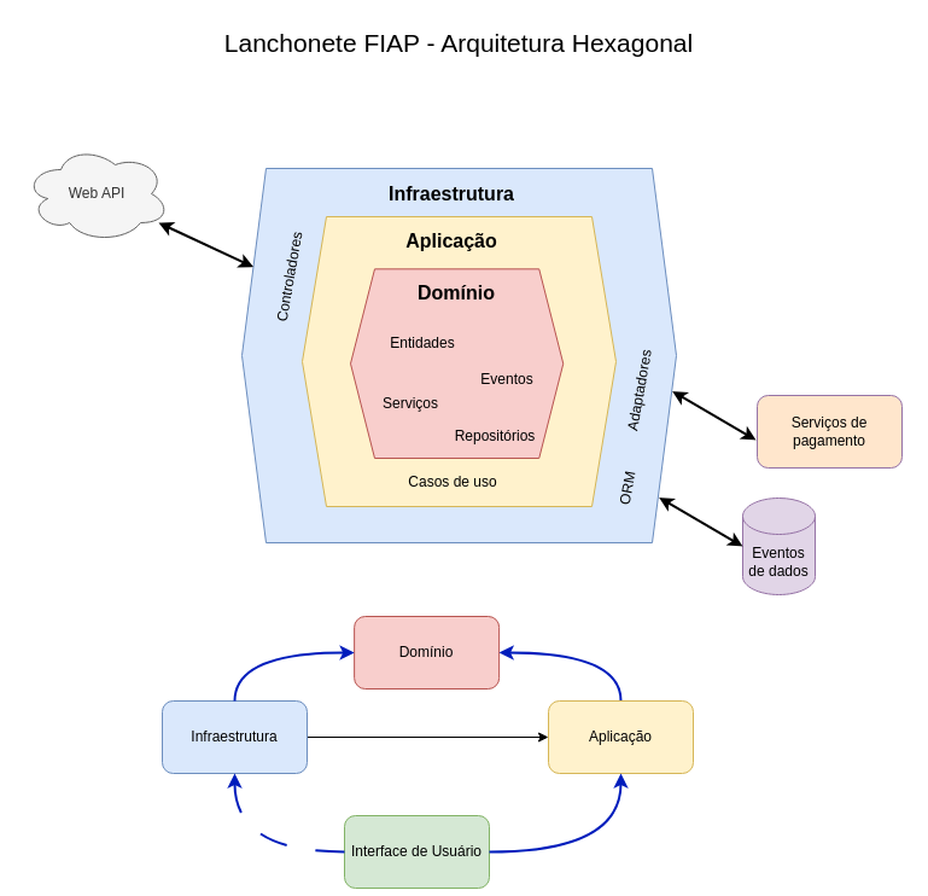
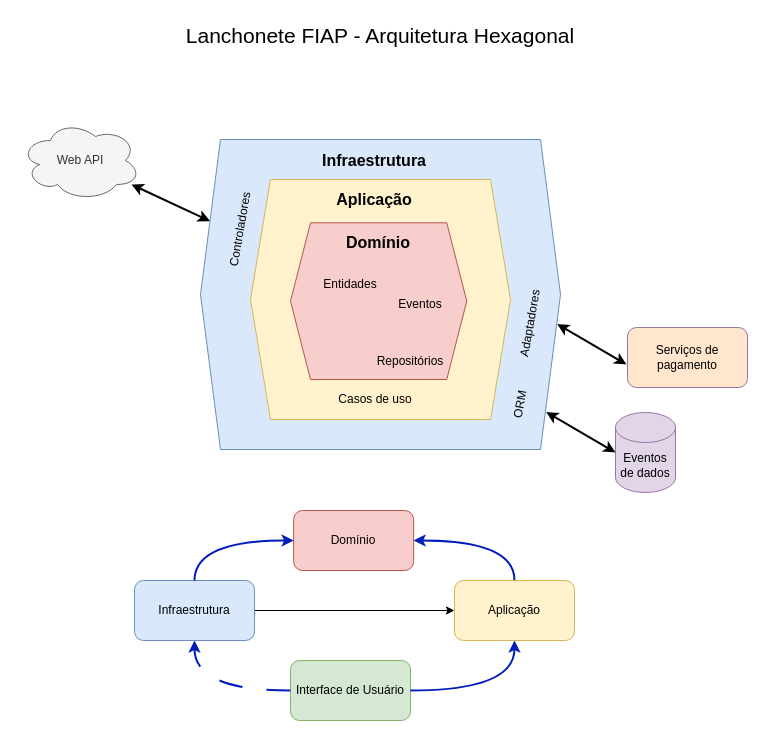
  <mxCell id="0" />
  <mxCell id="1" parent="0" />
  <mxCell id="2" value="" style="shape=hexagon;perimeter=hexagonPerimeter2;whiteSpace=wrap;html=1;fixedSize=1;rotation=0;fillColor=#dae8fc;strokeColor=#6c8ebf;" parent="1" vertex="1"><mxGeometry x="200" y="139" width="360" height="310" as="geometry"><mxPoint x="50" as="offset" /></mxGeometry></mxCell>
  <mxCell id="3" value="" style="shape=hexagon;perimeter=hexagonPerimeter2;whiteSpace=wrap;html=1;fixedSize=1;rotation=0;fillColor=#fff2cc;strokeColor=#d6b656;" parent="1" vertex="1"><mxGeometry x="250" y="179" width="260" height="240" as="geometry"><mxPoint x="50" as="offset" /></mxGeometry></mxCell>
  <mxCell id="4" value="Eventos de dados" style="shape=cylinder3;whiteSpace=wrap;html=1;boundedLbl=1;backgroundOutline=1;size=15;fillColor=#e1d5e7;strokeColor=#9673a6;" parent="1" vertex="1"><mxGeometry x="615" y="412" width="60" height="80" as="geometry" /></mxCell>
  <mxCell id="5" value="Web API" style="ellipse;shape=cloud;whiteSpace=wrap;html=1;fillColor=#f5f5f5;fontColor=#333333;strokeColor=#666666;" parent="1" vertex="1"><mxGeometry x="20" y="120" width="120" height="80" as="geometry" /></mxCell>
  <mxCell id="6" value="" style="shape=hexagon;perimeter=hexagonPerimeter2;whiteSpace=wrap;html=1;fixedSize=1;fillColor=#f8cecc;strokeColor=#b85450;" parent="1" vertex="1"><mxGeometry x="290" y="222.33" width="176.25" height="156.67" as="geometry" /></mxCell>
  <mxCell id="7" value="Aplicação" style="text;html=1;align=center;verticalAlign=middle;whiteSpace=wrap;rounded=0;fontStyle=1;fontSize=16;" parent="1" vertex="1"><mxGeometry x="344" y="184.33" width="60" height="30" as="geometry" /></mxCell>
  <mxCell id="8" value="Casos de uso" style="text;html=1;align=center;verticalAlign=middle;whiteSpace=wrap;rounded=0;" parent="1" vertex="1"><mxGeometry x="335" y="384" width="80" height="30" as="geometry" /></mxCell>
  <mxCell id="9" value="Infraestrutura" style="text;html=1;align=center;verticalAlign=middle;whiteSpace=wrap;rounded=0;fontStyle=1;fontSize=16;" parent="1" vertex="1"><mxGeometry x="334" y="145" width="80" height="30" as="geometry" /></mxCell>
  <mxCell id="10" value="Domínio" style="text;html=1;align=center;verticalAlign=middle;whiteSpace=wrap;rounded=0;fontStyle=1;fontSize=16;" parent="1" vertex="1"><mxGeometry x="338.13" y="227.33" width="80" height="30" as="geometry" /></mxCell>
  <mxCell id="11" value="Controladores" style="text;html=1;align=center;verticalAlign=middle;whiteSpace=wrap;rounded=0;rotation=-80;" parent="1" vertex="1"><mxGeometry x="210" y="214" width="60" height="30" as="geometry" /></mxCell>
  <mxCell id="12" value="Entidades" style="text;html=1;align=center;verticalAlign=middle;whiteSpace=wrap;rounded=0;" parent="1" vertex="1"><mxGeometry x="320" y="269" width="60" height="30" as="geometry" /></mxCell>
  <mxCell id="13" value="Repositórios" style="text;html=1;align=center;verticalAlign=middle;whiteSpace=wrap;rounded=0;" parent="1" vertex="1"><mxGeometry x="380" y="346" width="60" height="30" as="geometry" /></mxCell>
- <mxCell id="14" value="Serviços" style="text;html=1;align=center;verticalAlign=middle;whiteSpace=wrap;rounded=0;" parent="1" vertex="1"><mxGeometry x="310" y="319" width="60" height="30" as="geometry" /></mxCell>
- <mxCell id="15" value="Eventos" style="text;html=1;align=center;verticalAlign=middle;whiteSpace=wrap;rounded=0;" parent="1" vertex="1"><mxGeometry x="390" y="299" width="60" height="30" as="geometry" /></mxCell>
+ <mxCell id="15" value="Eventos" style="text;html=1;align=center;verticalAlign=middle;whiteSpace=wrap;rounded=0;" parent="1" vertex="1"><mxGeometry x="390" y="289" width="60" height="30" as="geometry" /></mxCell>
  <mxCell id="16" value="ORM" style="text;html=1;align=center;verticalAlign=middle;whiteSpace=wrap;rounded=0;rotation=-80;" parent="1" vertex="1"><mxGeometry x="490" y="389" width="60" height="30" as="geometry" /></mxCell>
  <mxCell id="17" value="" style="endArrow=classic;startArrow=classic;html=1;entryX=0;entryY=0.5;entryDx=0;entryDy=0;entryPerimeter=0;exitX=0.974;exitY=0.763;exitDx=0;exitDy=0;exitPerimeter=0;strokeWidth=2;" parent="1" target="4" edge="1"><mxGeometry width="50" height="50" relative="1" as="geometry"><mxPoint x="545.64" y="411.53" as="sourcePoint" /><mxPoint x="605" y="425" as="targetPoint" /></mxGeometry></mxCell>
  <mxCell id="18" value="" style="endArrow=classic;startArrow=classic;html=1;exitX=0.925;exitY=0.8;exitDx=0;exitDy=0;exitPerimeter=0;entryX=0;entryY=0.25;entryDx=0;entryDy=0;strokeWidth=2;" parent="1" source="5" target="2" edge="1"><mxGeometry width="50" height="50" relative="1" as="geometry"><mxPoint x="150" y="229" as="sourcePoint" /><mxPoint x="200" y="179" as="targetPoint" /></mxGeometry></mxCell>
  <mxCell id="19" value="Domínio" style="rounded=1;whiteSpace=wrap;html=1;fillColor=#f8cecc;strokeColor=#b85450;" parent="1" vertex="1"><mxGeometry x="293.13" y="510" width="120" height="60" as="geometry" /></mxCell>
  <mxCell id="20" style="edgeStyle=none;html=1;" parent="1" source="21" target="23" edge="1"><mxGeometry relative="1" as="geometry" /></mxCell>
  <mxCell id="21" value="Infraestrutura" style="rounded=1;whiteSpace=wrap;html=1;fillColor=#dae8fc;strokeColor=#6c8ebf;" parent="1" vertex="1"><mxGeometry x="134" y="580" width="120" height="60" as="geometry" /></mxCell>
  <mxCell id="22" style="edgeStyle=orthogonalEdgeStyle;html=1;entryX=1;entryY=0.5;entryDx=0;entryDy=0;curved=1;exitX=0.5;exitY=0;exitDx=0;exitDy=0;fillColor=#0050ef;strokeColor=#001DBC;strokeWidth=2;" parent="1" source="23" target="19" edge="1"><mxGeometry relative="1" as="geometry" /></mxCell>
  <mxCell id="23" value="Aplicação" style="rounded=1;whiteSpace=wrap;html=1;fillColor=#fff2cc;strokeColor=#d6b656;" parent="1" vertex="1"><mxGeometry x="454" y="580" width="120" height="60" as="geometry" /></mxCell>
- <mxCell id="24" value="Interface de Usuário" style="rounded=1;whiteSpace=wrap;html=1;fillColor=#d5e8d4;strokeColor=#82b366;" parent="1" vertex="1"><mxGeometry x="285" y="675" width="120" height="60" as="geometry" /></mxCell>
+ <mxCell id="24" value="Interface de Usuário" style="rounded=1;whiteSpace=wrap;html=1;fillColor=#d5e8d4;strokeColor=#82b366;" parent="1" vertex="1"><mxGeometry x="290" y="660" width="120" height="60" as="geometry" /></mxCell>
  <mxCell id="25" style="edgeStyle=orthogonalEdgeStyle;html=1;entryX=0;entryY=0.5;entryDx=0;entryDy=0;curved=1;exitX=0.5;exitY=0;exitDx=0;exitDy=0;fillColor=#0050ef;strokeColor=#001DBC;strokeWidth=2;" parent="1" source="21" target="19" edge="1"><mxGeometry relative="1" as="geometry"><mxPoint x="246" y="559.75" as="sourcePoint" /><mxPoint x="144" y="519.75" as="targetPoint" /></mxGeometry></mxCell>
  <mxCell id="26" style="edgeStyle=orthogonalEdgeStyle;html=1;entryX=0.5;entryY=1;entryDx=0;entryDy=0;curved=1;fillColor=#0050ef;strokeColor=#001DBC;strokeWidth=2;" parent="1" source="24" target="23" edge="1"><mxGeometry relative="1" as="geometry"><mxPoint x="564.5" y="719.5" as="sourcePoint" /><mxPoint x="463.5" y="679.5" as="targetPoint" /></mxGeometry></mxCell>
  <mxCell id="27" style="edgeStyle=orthogonalEdgeStyle;html=1;entryX=0.5;entryY=1;entryDx=0;entryDy=0;curved=1;exitX=0;exitY=0.5;exitDx=0;exitDy=0;dashed=1;dashPattern=12 12;fillColor=#0050ef;strokeColor=#001DBC;strokeWidth=2;" parent="1" source="24" target="21" edge="1"><mxGeometry relative="1" as="geometry"><mxPoint x="100.5" y="710" as="sourcePoint" /><mxPoint x="204.5" y="660" as="targetPoint" /></mxGeometry></mxCell>
  <mxCell id="28" value="Lanchonete FIAP - Arquitetura Hexagonal" style="text;html=1;align=center;verticalAlign=middle;whiteSpace=wrap;rounded=0;strokeWidth=1;fontSize=21;" parent="1" vertex="1"><mxGeometry x="171.06" y="20" width="417.87" height="30" as="geometry" /></mxCell>
  <mxCell id="29" value="Adaptadores" style="text;html=1;align=center;verticalAlign=middle;whiteSpace=wrap;rounded=0;rotation=-80;" vertex="1" parent="1"><mxGeometry x="500" y="308" width="60" height="30" as="geometry" /></mxCell>
  <mxCell id="30" value="Serviços de pagamento" style="rounded=1;whiteSpace=wrap;html=1;fillColor=#ffe6cc;strokeColor=#9673a6;" vertex="1" parent="1"><mxGeometry x="627" y="327" width="120" height="60" as="geometry" /></mxCell>
  <mxCell id="31" value="" style="endArrow=classic;startArrow=classic;html=1;entryX=0;entryY=0.5;entryDx=0;entryDy=0;entryPerimeter=0;exitX=0.974;exitY=0.763;exitDx=0;exitDy=0;exitPerimeter=0;strokeWidth=2;" edge="1" parent="1"><mxGeometry width="50" height="50" relative="1" as="geometry"><mxPoint x="556.64" y="323.53" as="sourcePoint" /><mxPoint x="626" y="364" as="targetPoint" /></mxGeometry></mxCell>
